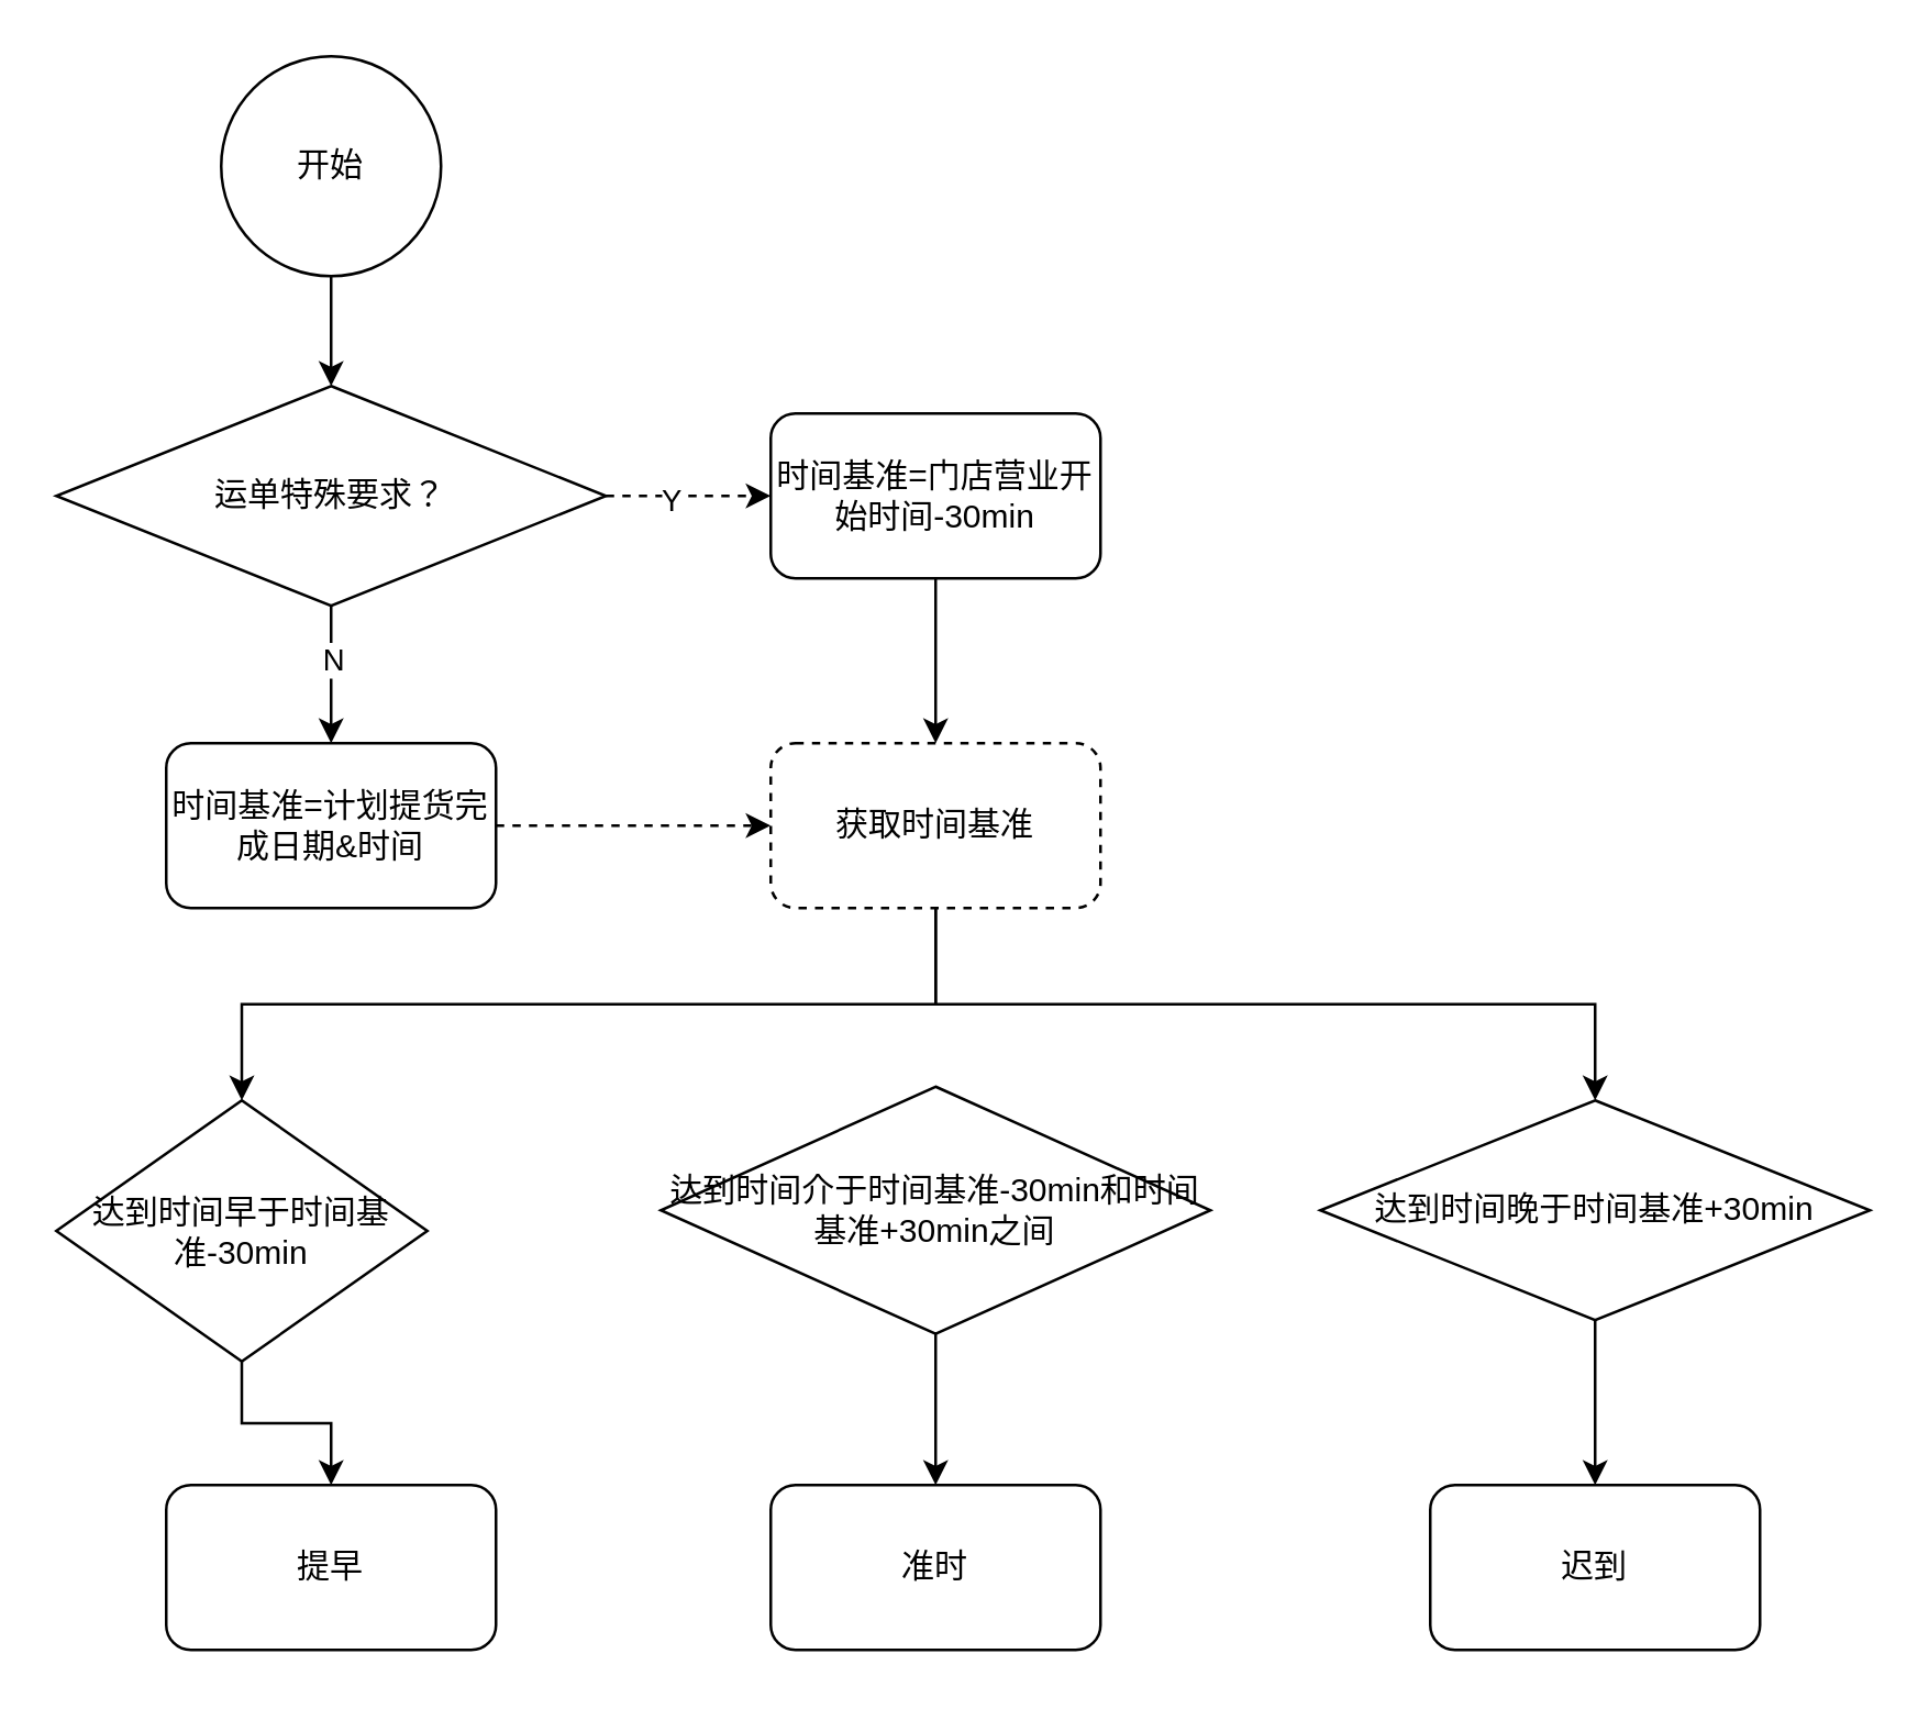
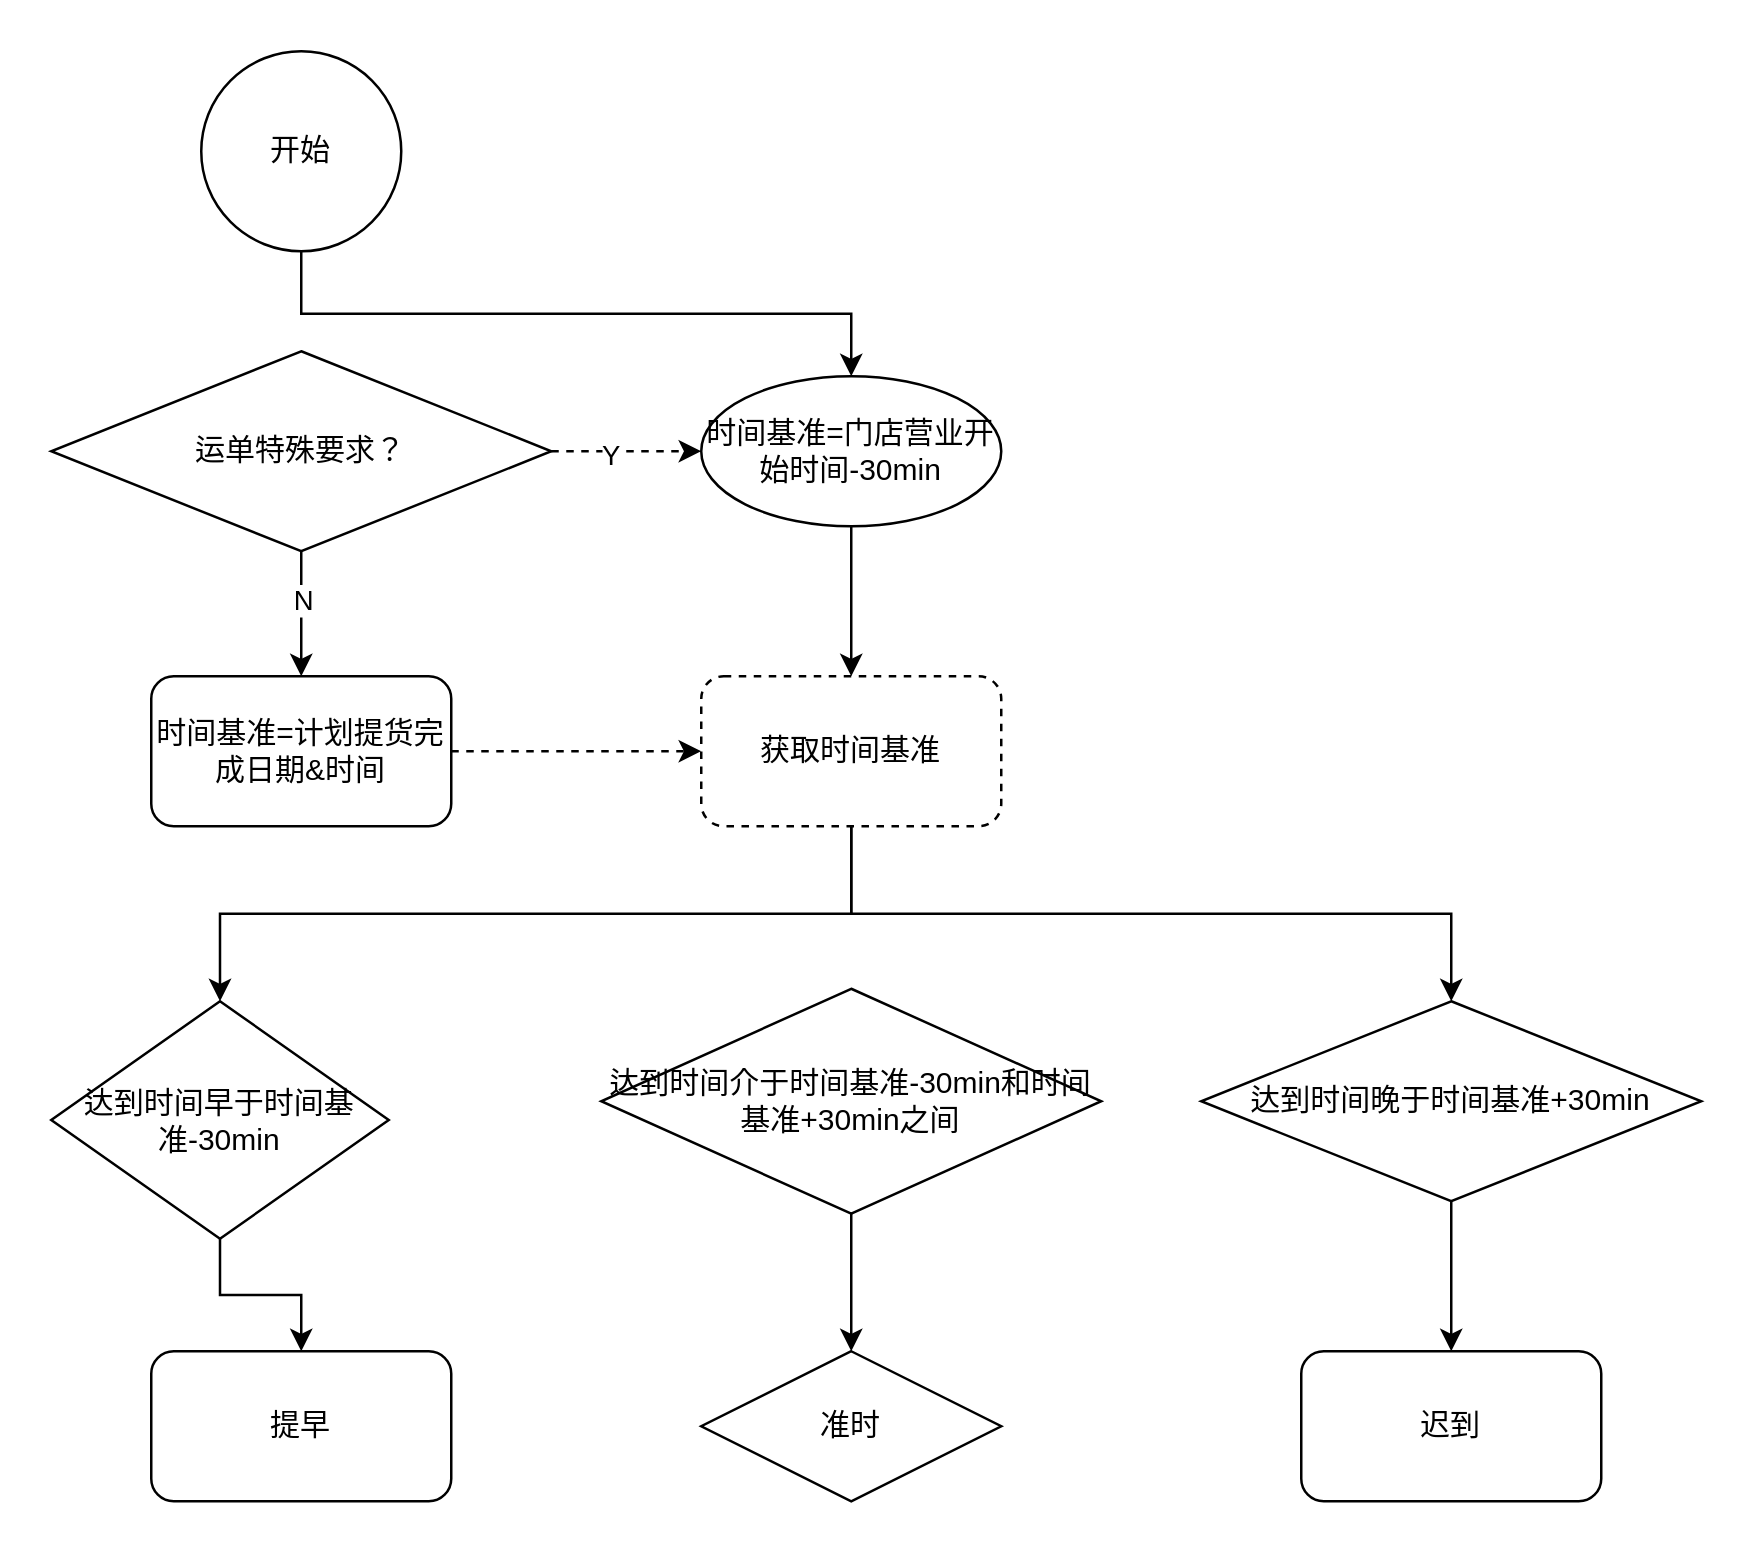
  <mxCell id="0" />
  <mxCell id="1" parent="0" />
- <mxCell id="2" style="edgeStyle=orthogonalEdgeStyle;rounded=0;orthogonalLoop=1;jettySize=auto;html=1;exitX=0.5;exitY=1;exitDx=0;exitDy=0;" edge="1" parent="1" source="3" target="8"><mxGeometry relative="1" as="geometry" /></mxCell>
+ <mxCell id="2" style="edgeStyle=orthogonalEdgeStyle;rounded=0;orthogonalLoop=1;jettySize=auto;html=1;exitX=0.5;exitY=1;exitDx=0;exitDy=0;" edge="1" parent="1" source="3" target="12"><mxGeometry relative="1" as="geometry" /></mxCell>
  <mxCell id="3" value="开始" style="ellipse;whiteSpace=wrap;html=1;aspect=fixed;" vertex="1" parent="1"><mxGeometry x="80" y="20" width="80" height="80" as="geometry" /></mxCell>
  <mxCell id="4" style="edgeStyle=orthogonalEdgeStyle;rounded=0;orthogonalLoop=1;jettySize=auto;html=1;exitX=1;exitY=0.5;exitDx=0;exitDy=0;entryX=0;entryY=0.5;entryDx=0;entryDy=0;dashed=1;" edge="1" parent="1" source="8" target="12"><mxGeometry relative="1" as="geometry" /></mxCell>
  <mxCell id="5" value="Y" style="edgeLabel;html=1;align=center;verticalAlign=middle;resizable=0;points=[];" vertex="1" connectable="0" parent="4"><mxGeometry x="-0.233" y="-1" relative="1" as="geometry"><mxPoint as="offset" /></mxGeometry></mxCell>
  <mxCell id="6" style="edgeStyle=orthogonalEdgeStyle;rounded=0;orthogonalLoop=1;jettySize=auto;html=1;exitX=0.5;exitY=1;exitDx=0;exitDy=0;entryX=0.5;entryY=0;entryDx=0;entryDy=0;" edge="1" parent="1" source="8" target="10"><mxGeometry relative="1" as="geometry" /></mxCell>
  <mxCell id="7" value="N" style="edgeLabel;html=1;align=center;verticalAlign=middle;resizable=0;points=[];" vertex="1" connectable="0" parent="6"><mxGeometry x="-0.24" relative="1" as="geometry"><mxPoint as="offset" /></mxGeometry></mxCell>
  <mxCell id="8" value="运单特殊要求？" style="rhombus;whiteSpace=wrap;html=1;" vertex="1" parent="1"><mxGeometry x="20" y="140" width="200" height="80" as="geometry" /></mxCell>
  <mxCell id="9" style="edgeStyle=orthogonalEdgeStyle;rounded=0;orthogonalLoop=1;jettySize=auto;html=1;exitX=1;exitY=0.5;exitDx=0;exitDy=0;entryX=0;entryY=0.5;entryDx=0;entryDy=0;dashed=1;" edge="1" parent="1" source="10" target="24"><mxGeometry relative="1" as="geometry" /></mxCell>
  <mxCell id="10" value="&lt;span&gt;时间基准=&lt;/span&gt;计划提货完成日期&amp;amp;时间" style="rounded=1;whiteSpace=wrap;html=1;" vertex="1" parent="1"><mxGeometry x="60" y="270" width="120" height="60" as="geometry" /></mxCell>
  <mxCell id="11" style="edgeStyle=orthogonalEdgeStyle;rounded=0;orthogonalLoop=1;jettySize=auto;html=1;exitX=0.5;exitY=1;exitDx=0;exitDy=0;entryX=0.5;entryY=0;entryDx=0;entryDy=0;" edge="1" parent="1" source="12" target="24"><mxGeometry relative="1" as="geometry" /></mxCell>
- <mxCell id="12" value="时间基准=门店营业开始时间-30min" style="rounded=1;whiteSpace=wrap;html=1;" vertex="1" parent="1"><mxGeometry x="280" y="150" width="120" height="60" as="geometry" /></mxCell>
+ <mxCell id="12" value="时间基准=门店营业开始时间-30min" style="ellipse;whiteSpace=wrap;html=1;" vertex="1" parent="1"><mxGeometry x="280" y="150" width="120" height="60" as="geometry" /></mxCell>
  <mxCell id="13" style="edgeStyle=orthogonalEdgeStyle;rounded=0;orthogonalLoop=1;jettySize=auto;html=1;exitX=0.5;exitY=1;exitDx=0;exitDy=0;entryX=0.5;entryY=0;entryDx=0;entryDy=0;" edge="1" parent="1" source="14" target="15"><mxGeometry relative="1" as="geometry" /></mxCell>
  <mxCell id="14" value="达到时间早于时间基准-30min" style="rhombus;whiteSpace=wrap;html=1;" vertex="1" parent="1"><mxGeometry x="20" y="400" width="135" height="95" as="geometry" /></mxCell>
  <mxCell id="15" value="提早" style="rounded=1;whiteSpace=wrap;html=1;" vertex="1" parent="1"><mxGeometry x="60" y="540" width="120" height="60" as="geometry" /></mxCell>
  <mxCell id="16" style="edgeStyle=orthogonalEdgeStyle;rounded=0;orthogonalLoop=1;jettySize=auto;html=1;exitX=0.5;exitY=1;exitDx=0;exitDy=0;entryX=0.5;entryY=0;entryDx=0;entryDy=0;" edge="1" parent="1" source="17" target="20"><mxGeometry relative="1" as="geometry" /></mxCell>
  <mxCell id="17" value="达到时间介于时间基准-30min和时间基准+30min之间" style="rhombus;whiteSpace=wrap;html=1;" vertex="1" parent="1"><mxGeometry x="240" y="395" width="200" height="90" as="geometry" /></mxCell>
  <mxCell id="18" style="edgeStyle=orthogonalEdgeStyle;rounded=0;orthogonalLoop=1;jettySize=auto;html=1;exitX=0.5;exitY=1;exitDx=0;exitDy=0;entryX=0.5;entryY=0;entryDx=0;entryDy=0;" edge="1" parent="1" source="19" target="21"><mxGeometry relative="1" as="geometry" /></mxCell>
  <mxCell id="19" value="达到时间晚于时间基准+30min" style="rhombus;whiteSpace=wrap;html=1;" vertex="1" parent="1"><mxGeometry x="480" y="400" width="200" height="80" as="geometry" /></mxCell>
- <mxCell id="20" value="准时" style="rounded=1;whiteSpace=wrap;html=1;" vertex="1" parent="1"><mxGeometry x="280" y="540" width="120" height="60" as="geometry" /></mxCell>
+ <mxCell id="20" value="准时" style="rhombus;whiteSpace=wrap;html=1;" vertex="1" parent="1"><mxGeometry x="280" y="540" width="120" height="60" as="geometry" /></mxCell>
  <mxCell id="21" value="迟到" style="rounded=1;whiteSpace=wrap;html=1;" vertex="1" parent="1"><mxGeometry x="520" y="540" width="120" height="60" as="geometry" /></mxCell>
  <mxCell id="22" style="edgeStyle=orthogonalEdgeStyle;rounded=0;orthogonalLoop=1;jettySize=auto;html=1;exitX=0.5;exitY=1;exitDx=0;exitDy=0;entryX=0.5;entryY=0;entryDx=0;entryDy=0;" edge="1" parent="1" source="24" target="14"><mxGeometry relative="1" as="geometry" /></mxCell>
  <mxCell id="23" style="edgeStyle=orthogonalEdgeStyle;rounded=0;orthogonalLoop=1;jettySize=auto;html=1;exitX=0.5;exitY=1;exitDx=0;exitDy=0;" edge="1" parent="1" source="24" target="19"><mxGeometry relative="1" as="geometry" /></mxCell>
  <mxCell id="24" value="获取时间基准" style="rounded=1;whiteSpace=wrap;html=1;dashed=1;" vertex="1" parent="1"><mxGeometry x="280" y="270" width="120" height="60" as="geometry" /></mxCell>
